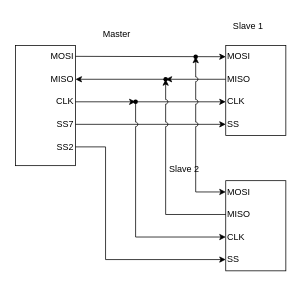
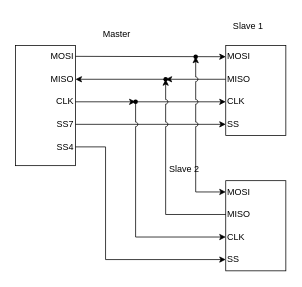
  <mxCell id="0" />
  <mxCell id="1" parent="0" />
  <mxCell id="2" value="" style="endArrow=classic;html=1;rounded=0;exitX=0;exitY=0.5;exitDx=0;exitDy=0;entryDx=0;entryDy=0;jumpStyle=none;" parent="1" source="6" target="32" edge="1"><mxGeometry width="50" height="50" relative="1" as="geometry"><mxPoint x="300" y="105" as="sourcePoint" /><mxPoint x="60" y="105" as="targetPoint" /></mxGeometry></mxCell>
  <mxCell id="3" value="" style="rounded=0;whiteSpace=wrap;html=1;" parent="1" vertex="1"><mxGeometry x="20" y="60" width="80" height="160" as="geometry" /></mxCell>
  <mxCell id="4" value="" style="rounded=0;whiteSpace=wrap;html=1;" parent="1" vertex="1"><mxGeometry x="300" y="60" width="80" height="120" as="geometry" /></mxCell>
  <mxCell id="5" value="MOSI" style="text;html=1;align=left;verticalAlign=middle;whiteSpace=wrap;rounded=0;" parent="1" vertex="1"><mxGeometry x="300" y="60" width="60" height="30" as="geometry" /></mxCell>
  <mxCell id="6" value="MISO" style="text;html=1;align=left;verticalAlign=middle;whiteSpace=wrap;rounded=0;" parent="1" vertex="1"><mxGeometry x="300" y="90" width="60" height="30" as="geometry" /></mxCell>
  <mxCell id="7" value="CLK" style="text;html=1;align=left;verticalAlign=middle;whiteSpace=wrap;rounded=0;" parent="1" vertex="1"><mxGeometry x="300" y="120" width="60" height="30" as="geometry" /></mxCell>
  <mxCell id="8" value="SS" style="text;html=1;align=left;verticalAlign=middle;whiteSpace=wrap;rounded=0;" parent="1" vertex="1"><mxGeometry x="300" y="150" width="60" height="30" as="geometry" /></mxCell>
  <mxCell id="9" value="" style="endArrow=classic;html=1;rounded=0;exitX=1.013;exitY=0.138;exitDx=0;exitDy=0;exitPerimeter=0;" parent="1" edge="1"><mxGeometry width="50" height="50" relative="1" as="geometry"><mxPoint x="100" y="74.5" as="sourcePoint" /><mxPoint x="300" y="75" as="targetPoint" /></mxGeometry></mxCell>
  <mxCell id="10" value="MOSI" style="text;html=1;align=right;verticalAlign=middle;whiteSpace=wrap;rounded=0;" parent="1" vertex="1"><mxGeometry x="40" y="60" width="60" height="30" as="geometry" /></mxCell>
  <mxCell id="11" value="MISO" style="text;html=1;align=right;verticalAlign=middle;whiteSpace=wrap;rounded=0;" parent="1" vertex="1"><mxGeometry x="40" y="90" width="60" height="30" as="geometry" /></mxCell>
  <mxCell id="12" value="CLK" style="text;html=1;align=right;verticalAlign=middle;whiteSpace=wrap;rounded=0;" parent="1" vertex="1"><mxGeometry x="40" y="120" width="60" height="30" as="geometry" /></mxCell>
  <mxCell id="13" value="SS7" style="text;html=1;align=right;verticalAlign=middle;whiteSpace=wrap;rounded=0;" parent="1" vertex="1"><mxGeometry x="40" y="150" width="60" height="30" as="geometry" /></mxCell>
  <mxCell id="14" value="" style="endArrow=classic;html=1;rounded=0;exitDx=0;exitDy=0;entryX=1;entryY=0.5;entryDx=0;entryDy=0;" parent="1" source="32" target="11" edge="1"><mxGeometry width="50" height="50" relative="1" as="geometry"><mxPoint x="310" y="500" as="sourcePoint" /><mxPoint x="360" y="450" as="targetPoint" /></mxGeometry></mxCell>
  <mxCell id="15" value="" style="endArrow=classic;html=1;rounded=0;exitDx=0;exitDy=0;entryX=0;entryY=0.5;entryDx=0;entryDy=0;" parent="1" source="34" target="7" edge="1"><mxGeometry width="50" height="50" relative="1" as="geometry"><mxPoint x="270" y="500" as="sourcePoint" /><mxPoint x="320" y="450" as="targetPoint" /></mxGeometry></mxCell>
- <mxCell id="16" value="SS2" style="text;html=1;align=right;verticalAlign=middle;whiteSpace=wrap;rounded=0;" parent="1" vertex="1"><mxGeometry x="40" y="180" width="60" height="30" as="geometry" /></mxCell>
+ <mxCell id="16" value="SS4" style="text;html=1;align=right;verticalAlign=middle;whiteSpace=wrap;rounded=0;" parent="1" vertex="1"><mxGeometry x="40" y="180" width="60" height="30" as="geometry" /></mxCell>
  <mxCell id="17" value="" style="endArrow=classic;html=1;rounded=0;exitX=1;exitY=0.5;exitDx=0;exitDy=0;entryX=0;entryY=0.5;entryDx=0;entryDy=0;" parent="1" source="13" target="8" edge="1"><mxGeometry width="50" height="50" relative="1" as="geometry"><mxPoint x="310" y="500" as="sourcePoint" /><mxPoint x="360" y="450" as="targetPoint" /></mxGeometry></mxCell>
  <mxCell id="18" value="" style="rounded=0;whiteSpace=wrap;html=1;" parent="1" vertex="1"><mxGeometry x="300" y="240" width="80" height="120" as="geometry" /></mxCell>
  <mxCell id="19" value="MOSI" style="text;html=1;align=left;verticalAlign=middle;whiteSpace=wrap;rounded=0;" parent="1" vertex="1"><mxGeometry x="300" y="240" width="60" height="30" as="geometry" /></mxCell>
  <mxCell id="20" value="MISO" style="text;html=1;align=left;verticalAlign=middle;whiteSpace=wrap;rounded=0;" parent="1" vertex="1"><mxGeometry x="300" y="270" width="60" height="30" as="geometry" /></mxCell>
  <mxCell id="21" value="CLK" style="text;html=1;align=left;verticalAlign=middle;whiteSpace=wrap;rounded=0;" parent="1" vertex="1"><mxGeometry x="300" y="300" width="60" height="30" as="geometry" /></mxCell>
  <mxCell id="22" value="SS" style="text;html=1;align=left;verticalAlign=middle;whiteSpace=wrap;rounded=0;" parent="1" vertex="1"><mxGeometry x="300" y="330" width="60" height="30" as="geometry" /></mxCell>
  <mxCell id="23" value="Master" style="text;html=1;align=center;verticalAlign=middle;whiteSpace=wrap;rounded=0;" parent="1" vertex="1"><mxGeometry x="125" y="30" width="60" height="30" as="geometry" /></mxCell>
  <mxCell id="24" value="Slave 1" style="text;html=1;align=center;verticalAlign=middle;whiteSpace=wrap;rounded=0;" parent="1" vertex="1"><mxGeometry x="300" y="20" width="60" height="30" as="geometry" /></mxCell>
  <mxCell id="25" value="Slave 2" style="text;html=1;align=center;verticalAlign=middle;whiteSpace=wrap;rounded=0;" parent="1" vertex="1"><mxGeometry x="215" y="210" width="60" height="30" as="geometry" /></mxCell>
  <mxCell id="26" value="" style="endArrow=classic;html=1;rounded=0;exitX=1;exitY=0.5;exitDx=0;exitDy=0;entryX=0;entryY=0.5;entryDx=0;entryDy=0;" parent="1" source="16" target="22" edge="1"><mxGeometry width="50" height="50" relative="1" as="geometry"><mxPoint x="230" y="290" as="sourcePoint" /><mxPoint x="280" y="240" as="targetPoint" /><Array as="points"><mxPoint x="140" y="195" /><mxPoint x="140" y="345" /></Array></mxGeometry></mxCell>
  <mxCell id="27" value="" style="endArrow=classic;html=1;rounded=0;entryX=0;entryY=0.5;entryDx=0;entryDy=0;jumpStyle=arc;" parent="1" source="31" target="19" edge="1"><mxGeometry width="50" height="50" relative="1" as="geometry"><mxPoint x="260" y="80" as="sourcePoint" /><mxPoint x="240" y="240" as="targetPoint" /><Array as="points"><mxPoint x="260" y="255" /></Array></mxGeometry></mxCell>
  <mxCell id="28" value="" style="endArrow=classic;html=1;rounded=0;exitX=0;exitY=0.5;exitDx=0;exitDy=0;jumpStyle=arc;" parent="1" source="20" target="32" edge="1"><mxGeometry width="50" height="50" relative="1" as="geometry"><mxPoint x="190" y="290" as="sourcePoint" /><mxPoint x="220" y="110" as="targetPoint" /><Array as="points"><mxPoint x="220" y="285" /></Array></mxGeometry></mxCell>
  <mxCell id="29" value="" style="endArrow=classic;html=1;rounded=0;entryX=0;entryY=0.5;entryDx=0;entryDy=0;jumpStyle=arc;" parent="1" source="34" target="21" edge="1"><mxGeometry width="50" height="50" relative="1" as="geometry"><mxPoint x="180" y="140" as="sourcePoint" /><mxPoint x="240" y="240" as="targetPoint" /><Array as="points"><mxPoint x="180" y="315" /></Array></mxGeometry></mxCell>
  <mxCell id="30" value="" style="endArrow=classic;html=1;rounded=0;entryDx=0;entryDy=0;" parent="1" target="31" edge="1"><mxGeometry width="50" height="50" relative="1" as="geometry"><mxPoint x="260" y="80" as="sourcePoint" /><mxPoint x="300" y="255" as="targetPoint" /><Array as="points" /></mxGeometry></mxCell>
  <mxCell id="31" value="" style="shape=waypoint;sketch=0;fillStyle=solid;size=6;pointerEvents=1;points=[];fillColor=none;resizable=0;rotatable=0;perimeter=centerPerimeter;snapToPoint=1;" parent="1" vertex="1"><mxGeometry x="250" y="65" width="20" height="20" as="geometry" /></mxCell>
  <mxCell id="32" value="" style="shape=waypoint;sketch=0;fillStyle=solid;size=6;pointerEvents=1;points=[];fillColor=none;resizable=0;rotatable=0;perimeter=centerPerimeter;snapToPoint=1;" parent="1" vertex="1"><mxGeometry x="210" y="95" width="20" height="20" as="geometry" /></mxCell>
  <mxCell id="33" value="" style="endArrow=classic;html=1;rounded=0;exitX=1;exitY=0.5;exitDx=0;exitDy=0;entryDx=0;entryDy=0;" parent="1" source="12" target="34" edge="1"><mxGeometry width="50" height="50" relative="1" as="geometry"><mxPoint x="100" y="135" as="sourcePoint" /><mxPoint x="340" y="135" as="targetPoint" /></mxGeometry></mxCell>
  <mxCell id="34" value="" style="shape=waypoint;sketch=0;fillStyle=solid;size=6;pointerEvents=1;points=[];fillColor=none;resizable=0;rotatable=0;perimeter=centerPerimeter;snapToPoint=1;" parent="1" vertex="1"><mxGeometry x="170" y="125" width="20" height="20" as="geometry" /></mxCell>
